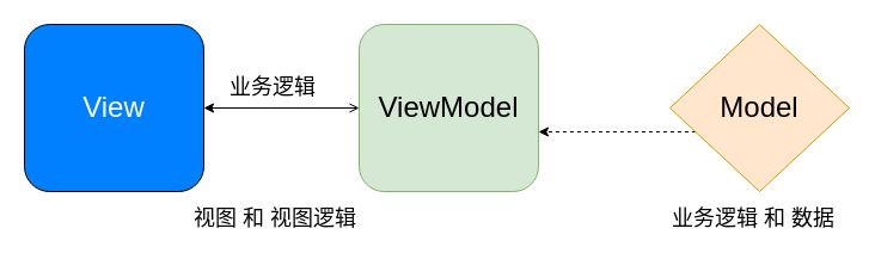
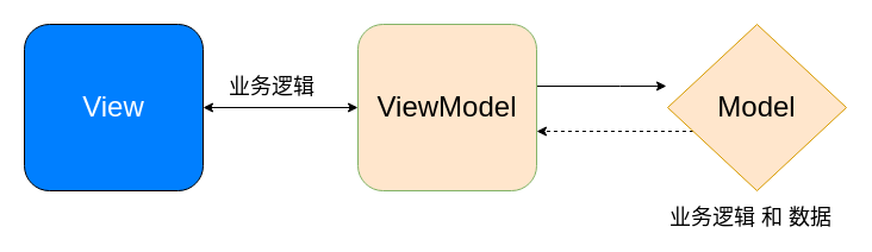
  <mxCell id="0" />
  <mxCell id="1" parent="0" />
- <mxCell id="2" style="edgeStyle=orthogonalEdgeStyle;rounded=0;orthogonalLoop=1;jettySize=auto;html=1;fontSize=24;fontColor=#FFFFFF;startArrow=classic;startFill=1;endArrow=open;" parent="1" source="3" target="5" edge="1"><mxGeometry relative="1" as="geometry" /></mxCell>
+ <mxCell id="2" style="edgeStyle=orthogonalEdgeStyle;rounded=0;orthogonalLoop=1;jettySize=auto;html=1;fontSize=24;fontColor=#FFFFFF;startArrow=classic;startFill=1;" parent="1" source="3" target="5" edge="1"><mxGeometry relative="1" as="geometry" /></mxCell>
  <mxCell id="3" value="View" style="rounded=1;whiteSpace=wrap;html=1;fillColor=#007FFF;fontColor=#FFFFFF;fontSize=24;" parent="1" vertex="1"><mxGeometry x="20" y="20" width="150" height="140" as="geometry" /></mxCell>
- <mxCell id="5" value="ViewModel" style="rounded=1;whiteSpace=wrap;html=1;fillColor=#d5e8d4;fontSize=24;strokeColor=#82b366;" parent="1" vertex="1"><mxGeometry x="300" y="20" width="150" height="140" as="geometry" /></mxCell>
+ <mxCell id="4" style="edgeStyle=orthogonalEdgeStyle;rounded=0;orthogonalLoop=1;jettySize=auto;html=1;entryX=-0.007;entryY=0.371;entryDx=0;entryDy=0;startArrow=none;startFill=0;fontSize=18;fontColor=#FFFFFF;entryPerimeter=0;" parent="1" source="5" target="7" edge="1"><mxGeometry relative="1" as="geometry"><Array as="points"><mxPoint x="520" y="72" /><mxPoint x="520" y="72" /></Array></mxGeometry></mxCell>
+ <mxCell id="5" value="ViewModel" style="rounded=1;whiteSpace=wrap;html=1;fillColor=#ffe6cc;fontSize=24;strokeColor=#82b366;" parent="1" vertex="1"><mxGeometry x="300" y="20" width="150" height="140" as="geometry" /></mxCell>
  <mxCell id="6" style="edgeStyle=orthogonalEdgeStyle;rounded=0;orthogonalLoop=1;jettySize=auto;html=1;startArrow=none;startFill=0;fontSize=18;fontColor=#FFFFFF;dashed=1;" parent="1" source="7" edge="1"><mxGeometry relative="1" as="geometry"><mxPoint x="450" y="110" as="targetPoint" /><Array as="points"><mxPoint x="510" y="110" /><mxPoint x="510" y="110" /></Array></mxGeometry></mxCell>
  <mxCell id="7" value="Model" style="rhombus;whiteSpace=wrap;html=1;fillColor=#ffe6cc;fontSize=24;strokeColor=#d79b00;" parent="1" vertex="1"><mxGeometry x="560" y="20" width="150" height="140" as="geometry" /></mxCell>
  <mxCell id="8" value="&lt;font color=&quot;#000000&quot; style=&quot;font-size: 18px;&quot;&gt;业务逻辑&lt;/font&gt;" style="text;html=1;resizable=0;points=[];autosize=1;align=left;verticalAlign=top;spacingTop=-4;fontSize=18;fontColor=#FFFFFF;" parent="1" vertex="1"><mxGeometry x="190" y="60" width="110" height="30" as="geometry" /></mxCell>
  <mxCell id="9" value="&lt;font color=&quot;#000000&quot; style=&quot;font-size: 18px&quot;&gt;业务逻辑 和 数据&lt;/font&gt;" style="text;html=1;resizable=0;points=[];autosize=1;align=left;verticalAlign=top;spacingTop=-4;fontSize=18;fontColor=#FFFFFF;" parent="1" vertex="1"><mxGeometry x="560" y="170" width="150" height="20" as="geometry" /></mxCell>
- <mxCell id="10" value="&lt;font color=&quot;#000000&quot; style=&quot;font-size: 18px&quot;&gt;视图 和 视图逻辑&lt;/font&gt;" style="text;html=1;resizable=0;points=[];autosize=1;align=left;verticalAlign=top;spacingTop=-4;fontSize=18;fontColor=#FFFFFF;" parent="1" vertex="1"><mxGeometry x="160" y="170" width="150" height="20" as="geometry" /></mxCell>
